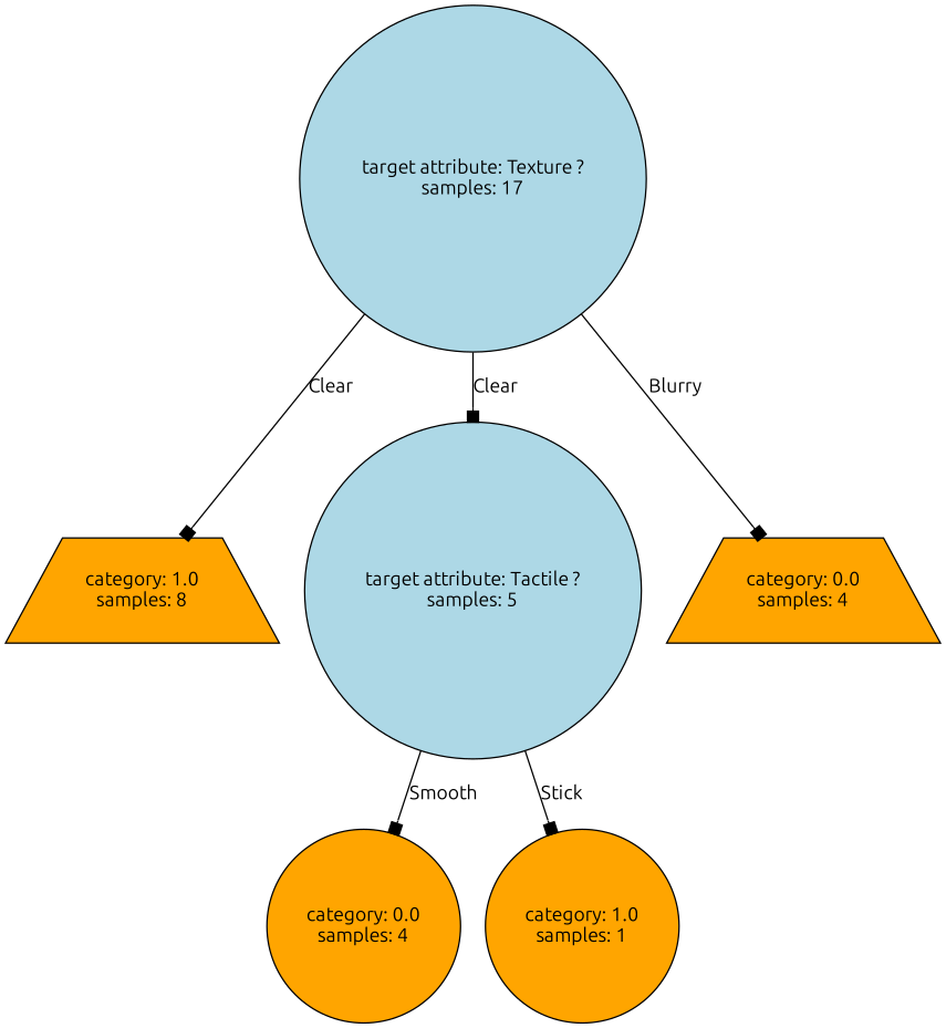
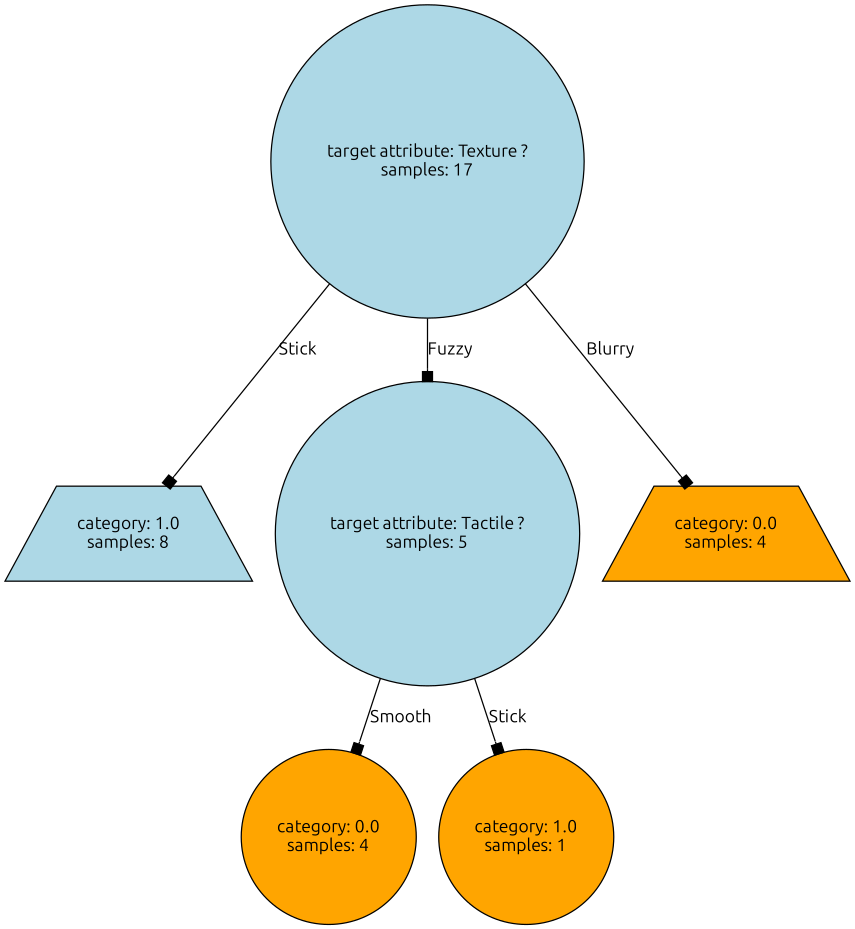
  digraph {
    fontname=Ubuntu
    node [fillcolor=orange fontname=Ubuntu shape=circle style=filled]
    edge [arrowhead=box fontname=Ubuntu]
    n1 [fillcolor=lightblue label="target attribute: Texture ?\nsamples: 17"]
-   n2 [label="category: 1.0\nsamples: 8" shape=trapezium]
+   n2 [fillcolor=lightblue label="category: 1.0\nsamples: 8" shape=trapezium]
    n3 [fillcolor=lightblue label="target attribute: Tactile ?\nsamples: 5"]
    n4 [label="category: 0.0\nsamples: 4" shape=trapezium]
    n5 [label="category: 0.0\nsamples: 4"]
    n6 [label="category: 1.0\nsamples: 1"]
-   n1 -> n2 [label=Clear]
-   n1 -> n3 [label=Clear]
+   n1 -> n2 [label=Stick]
+   n1 -> n3 [label=Fuzzy]
    n1 -> n4 [label=Blurry]
    n3 -> n5 [label=Smooth]
    n3 -> n6 [label=Stick]
  }
